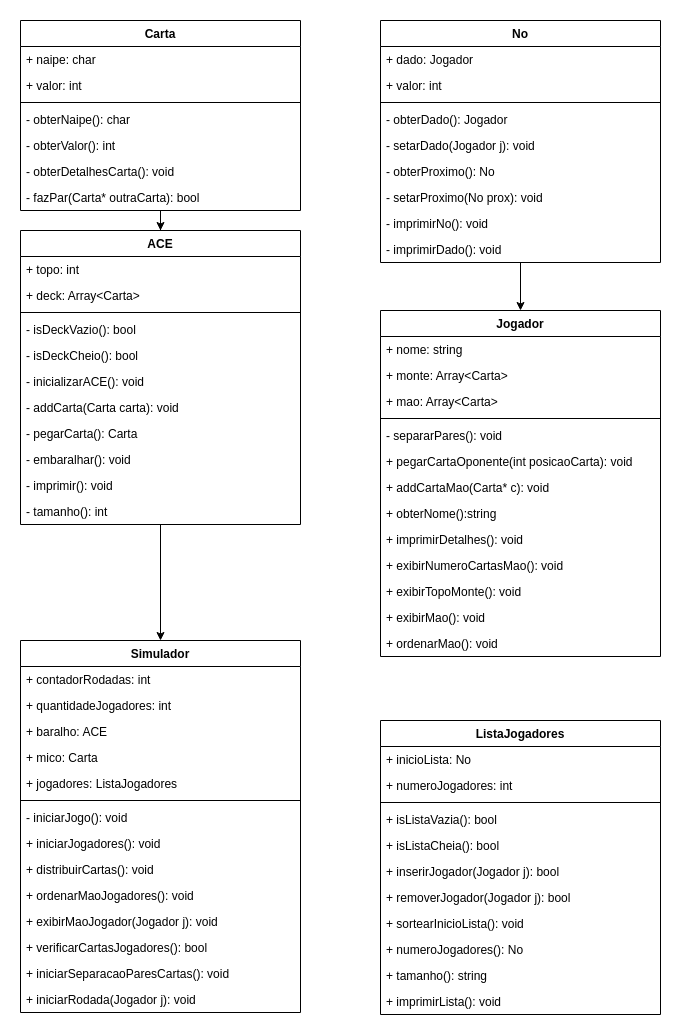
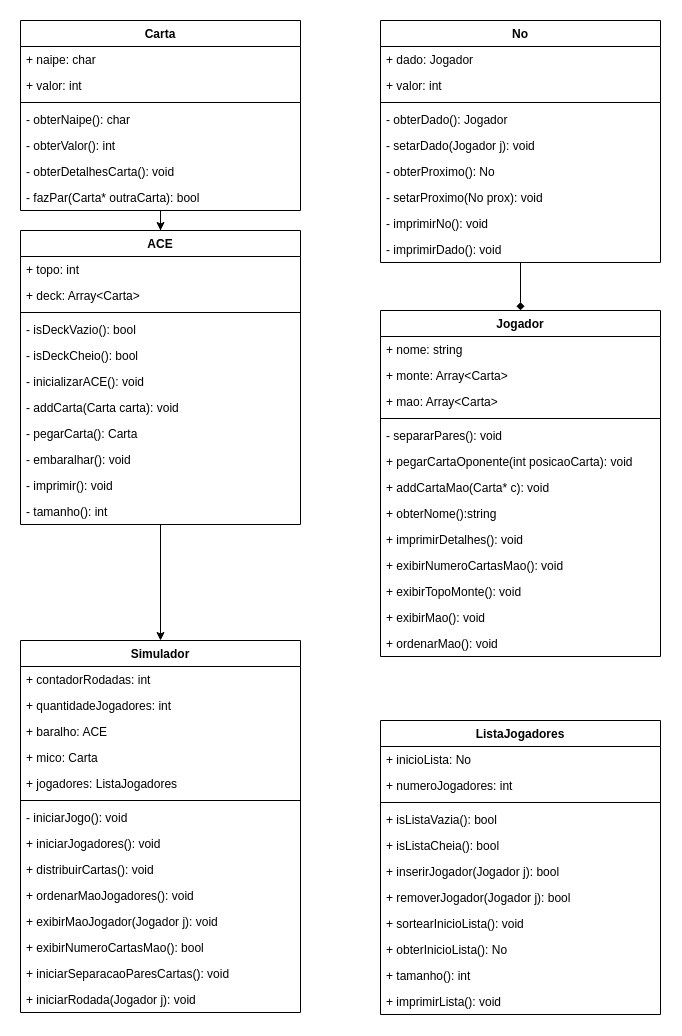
  <mxCell id="0" />
  <mxCell id="1" parent="0" />
  <mxCell id="2" style="edgeStyle=orthogonalEdgeStyle;rounded=0;orthogonalLoop=1;jettySize=auto;html=1;entryX=0.5;entryY=0;entryDx=0;entryDy=0;" edge="1" parent="1" source="3" target="12"><mxGeometry relative="1" as="geometry" /></mxCell>
  <mxCell id="3" value="Carta" style="swimlane;fontStyle=1;align=center;verticalAlign=top;childLayout=stackLayout;horizontal=1;startSize=26;horizontalStack=0;resizeParent=1;resizeParentMax=0;resizeLast=0;collapsible=1;marginBottom=0;" parent="1" vertex="1"><mxGeometry x="20" y="20" width="280" height="190" as="geometry" /></mxCell>
  <mxCell id="4" value="+ naipe: char" style="text;strokeColor=none;fillColor=none;align=left;verticalAlign=top;spacingLeft=4;spacingRight=4;overflow=hidden;rotatable=0;points=[[0,0.5],[1,0.5]];portConstraint=eastwest;" parent="3" vertex="1"><mxGeometry y="26" width="280" height="26" as="geometry" /></mxCell>
  <mxCell id="5" value="+ valor: int" style="text;strokeColor=none;fillColor=none;align=left;verticalAlign=top;spacingLeft=4;spacingRight=4;overflow=hidden;rotatable=0;points=[[0,0.5],[1,0.5]];portConstraint=eastwest;" parent="3" vertex="1"><mxGeometry y="52" width="280" height="26" as="geometry" /></mxCell>
  <mxCell id="6" value="" style="line;strokeWidth=1;fillColor=none;align=left;verticalAlign=middle;spacingTop=-1;spacingLeft=3;spacingRight=3;rotatable=0;labelPosition=right;points=[];portConstraint=eastwest;" parent="3" vertex="1"><mxGeometry y="78" width="280" height="8" as="geometry" /></mxCell>
  <mxCell id="7" value="- obterNaipe(): char" style="text;strokeColor=none;fillColor=none;align=left;verticalAlign=top;spacingLeft=4;spacingRight=4;overflow=hidden;rotatable=0;points=[[0,0.5],[1,0.5]];portConstraint=eastwest;" parent="3" vertex="1"><mxGeometry y="86" width="280" height="26" as="geometry" /></mxCell>
  <mxCell id="8" value="- obterValor(): int&#10;  " style="text;strokeColor=none;fillColor=none;align=left;verticalAlign=top;spacingLeft=4;spacingRight=4;overflow=hidden;rotatable=0;points=[[0,0.5],[1,0.5]];portConstraint=eastwest;" parent="3" vertex="1"><mxGeometry y="112" width="280" height="26" as="geometry" /></mxCell>
  <mxCell id="9" value="- obterDetalhesCarta(): void&#10;  " style="text;strokeColor=none;fillColor=none;align=left;verticalAlign=top;spacingLeft=4;spacingRight=4;overflow=hidden;rotatable=0;points=[[0,0.5],[1,0.5]];portConstraint=eastwest;" parent="3" vertex="1"><mxGeometry y="138" width="280" height="26" as="geometry" /></mxCell>
  <mxCell id="10" value="- fazPar(Carta* outraCarta): bool" style="text;strokeColor=none;fillColor=none;align=left;verticalAlign=top;spacingLeft=4;spacingRight=4;overflow=hidden;rotatable=0;points=[[0,0.5],[1,0.5]];portConstraint=eastwest;" parent="3" vertex="1"><mxGeometry y="164" width="280" height="26" as="geometry" /></mxCell>
  <mxCell id="11" style="edgeStyle=orthogonalEdgeStyle;rounded=0;orthogonalLoop=1;jettySize=auto;html=1;entryX=0.5;entryY=0;entryDx=0;entryDy=0;" edge="1" parent="1" source="12" target="38"><mxGeometry relative="1" as="geometry" /></mxCell>
  <mxCell id="12" value="ACE" style="swimlane;fontStyle=1;align=center;verticalAlign=top;childLayout=stackLayout;horizontal=1;startSize=26;horizontalStack=0;resizeParent=1;resizeParentMax=0;resizeLast=0;collapsible=1;marginBottom=0;" parent="1" vertex="1"><mxGeometry x="20" y="230" width="280" height="294" as="geometry" /></mxCell>
  <mxCell id="13" value="+ topo: int" style="text;strokeColor=none;fillColor=none;align=left;verticalAlign=top;spacingLeft=4;spacingRight=4;overflow=hidden;rotatable=0;points=[[0,0.5],[1,0.5]];portConstraint=eastwest;" parent="12" vertex="1"><mxGeometry y="26" width="280" height="26" as="geometry" /></mxCell>
  <mxCell id="14" value="+ deck: Array&lt;Carta&gt;" style="text;strokeColor=none;fillColor=none;align=left;verticalAlign=top;spacingLeft=4;spacingRight=4;overflow=hidden;rotatable=0;points=[[0,0.5],[1,0.5]];portConstraint=eastwest;" parent="12" vertex="1"><mxGeometry y="52" width="280" height="26" as="geometry" /></mxCell>
  <mxCell id="15" value="" style="line;strokeWidth=1;fillColor=none;align=left;verticalAlign=middle;spacingTop=-1;spacingLeft=3;spacingRight=3;rotatable=0;labelPosition=right;points=[];portConstraint=eastwest;" parent="12" vertex="1"><mxGeometry y="78" width="280" height="8" as="geometry" /></mxCell>
  <mxCell id="16" value="- isDeckVazio(): bool" style="text;strokeColor=none;fillColor=none;align=left;verticalAlign=top;spacingLeft=4;spacingRight=4;overflow=hidden;rotatable=0;points=[[0,0.5],[1,0.5]];portConstraint=eastwest;" parent="12" vertex="1"><mxGeometry y="86" width="280" height="26" as="geometry" /></mxCell>
  <mxCell id="17" value="- isDeckCheio(): bool" style="text;strokeColor=none;fillColor=none;align=left;verticalAlign=top;spacingLeft=4;spacingRight=4;overflow=hidden;rotatable=0;points=[[0,0.5],[1,0.5]];portConstraint=eastwest;" parent="12" vertex="1"><mxGeometry y="112" width="280" height="26" as="geometry" /></mxCell>
  <mxCell id="18" value="- inicializarACE(): void" style="text;strokeColor=none;fillColor=none;align=left;verticalAlign=top;spacingLeft=4;spacingRight=4;overflow=hidden;rotatable=0;points=[[0,0.5],[1,0.5]];portConstraint=eastwest;" parent="12" vertex="1"><mxGeometry y="138" width="280" height="26" as="geometry" /></mxCell>
  <mxCell id="19" value="- addCarta(Carta carta): void" style="text;strokeColor=none;fillColor=none;align=left;verticalAlign=top;spacingLeft=4;spacingRight=4;overflow=hidden;rotatable=0;points=[[0,0.5],[1,0.5]];portConstraint=eastwest;" parent="12" vertex="1"><mxGeometry y="164" width="280" height="26" as="geometry" /></mxCell>
  <mxCell id="20" value="- pegarCarta(): Carta" style="text;strokeColor=none;fillColor=none;align=left;verticalAlign=top;spacingLeft=4;spacingRight=4;overflow=hidden;rotatable=0;points=[[0,0.5],[1,0.5]];portConstraint=eastwest;" parent="12" vertex="1"><mxGeometry y="190" width="280" height="26" as="geometry" /></mxCell>
  <mxCell id="21" value="- embaralhar(): void" style="text;strokeColor=none;fillColor=none;align=left;verticalAlign=top;spacingLeft=4;spacingRight=4;overflow=hidden;rotatable=0;points=[[0,0.5],[1,0.5]];portConstraint=eastwest;" parent="12" vertex="1"><mxGeometry y="216" width="280" height="26" as="geometry" /></mxCell>
  <mxCell id="22" value="- imprimir(): void" style="text;strokeColor=none;fillColor=none;align=left;verticalAlign=top;spacingLeft=4;spacingRight=4;overflow=hidden;rotatable=0;points=[[0,0.5],[1,0.5]];portConstraint=eastwest;" parent="12" vertex="1"><mxGeometry y="242" width="280" height="26" as="geometry" /></mxCell>
  <mxCell id="23" value="- tamanho(): int" style="text;strokeColor=none;fillColor=none;align=left;verticalAlign=top;spacingLeft=4;spacingRight=4;overflow=hidden;rotatable=0;points=[[0,0.5],[1,0.5]];portConstraint=eastwest;" vertex="1" parent="12"><mxGeometry y="268" width="280" height="26" as="geometry" /></mxCell>
  <mxCell id="24" value="Jogador" style="swimlane;fontStyle=1;align=center;verticalAlign=top;childLayout=stackLayout;horizontal=1;startSize=26;horizontalStack=0;resizeParent=1;resizeParentMax=0;resizeLast=0;collapsible=1;marginBottom=0;" parent="1" vertex="1"><mxGeometry x="380" y="310" width="280" height="346" as="geometry" /></mxCell>
  <mxCell id="25" value="+ nome: string" style="text;strokeColor=none;fillColor=none;align=left;verticalAlign=top;spacingLeft=4;spacingRight=4;overflow=hidden;rotatable=0;points=[[0,0.5],[1,0.5]];portConstraint=eastwest;" parent="24" vertex="1"><mxGeometry y="26" width="280" height="26" as="geometry" /></mxCell>
  <mxCell id="26" value="+ monte: Array&lt;Carta&gt;" style="text;strokeColor=none;fillColor=none;align=left;verticalAlign=top;spacingLeft=4;spacingRight=4;overflow=hidden;rotatable=0;points=[[0,0.5],[1,0.5]];portConstraint=eastwest;" parent="24" vertex="1"><mxGeometry y="52" width="280" height="26" as="geometry" /></mxCell>
  <mxCell id="27" value="+ mao: Array&lt;Carta&gt;" style="text;strokeColor=none;fillColor=none;align=left;verticalAlign=top;spacingLeft=4;spacingRight=4;overflow=hidden;rotatable=0;points=[[0,0.5],[1,0.5]];portConstraint=eastwest;" parent="24" vertex="1"><mxGeometry y="78" width="280" height="26" as="geometry" /></mxCell>
  <mxCell id="28" value="" style="line;strokeWidth=1;fillColor=none;align=left;verticalAlign=middle;spacingTop=-1;spacingLeft=3;spacingRight=3;rotatable=0;labelPosition=right;points=[];portConstraint=eastwest;" parent="24" vertex="1"><mxGeometry y="104" width="280" height="8" as="geometry" /></mxCell>
  <mxCell id="29" value="- separarPares(): void" style="text;strokeColor=none;fillColor=none;align=left;verticalAlign=top;spacingLeft=4;spacingRight=4;overflow=hidden;rotatable=0;points=[[0,0.5],[1,0.5]];portConstraint=eastwest;" parent="24" vertex="1"><mxGeometry y="112" width="280" height="26" as="geometry" /></mxCell>
  <mxCell id="30" value="+ pegarCartaOponente(int posicaoCarta): void" style="text;strokeColor=none;fillColor=none;align=left;verticalAlign=top;spacingLeft=4;spacingRight=4;overflow=hidden;rotatable=0;points=[[0,0.5],[1,0.5]];portConstraint=eastwest;" parent="24" vertex="1"><mxGeometry y="138" width="280" height="26" as="geometry" /></mxCell>
  <mxCell id="31" value="+ addCartaMao(Carta* c): void" style="text;strokeColor=none;fillColor=none;align=left;verticalAlign=top;spacingLeft=4;spacingRight=4;overflow=hidden;rotatable=0;points=[[0,0.5],[1,0.5]];portConstraint=eastwest;" vertex="1" parent="24"><mxGeometry y="164" width="280" height="26" as="geometry" /></mxCell>
  <mxCell id="32" value="+ obterNome():string" style="text;strokeColor=none;fillColor=none;align=left;verticalAlign=top;spacingLeft=4;spacingRight=4;overflow=hidden;rotatable=0;points=[[0,0.5],[1,0.5]];portConstraint=eastwest;" parent="24" vertex="1"><mxGeometry y="190" width="280" height="26" as="geometry" /></mxCell>
  <mxCell id="33" value="+ imprimirDetalhes(): void" style="text;strokeColor=none;fillColor=none;align=left;verticalAlign=top;spacingLeft=4;spacingRight=4;overflow=hidden;rotatable=0;points=[[0,0.5],[1,0.5]];portConstraint=eastwest;" parent="24" vertex="1"><mxGeometry y="216" width="280" height="26" as="geometry" /></mxCell>
  <mxCell id="34" value="+ exibirNumeroCartasMao(): void" style="text;strokeColor=none;fillColor=none;align=left;verticalAlign=top;spacingLeft=4;spacingRight=4;overflow=hidden;rotatable=0;points=[[0,0.5],[1,0.5]];portConstraint=eastwest;" vertex="1" parent="24"><mxGeometry y="242" width="280" height="26" as="geometry" /></mxCell>
  <mxCell id="35" value="+ exibirTopoMonte(): void" style="text;strokeColor=none;fillColor=none;align=left;verticalAlign=top;spacingLeft=4;spacingRight=4;overflow=hidden;rotatable=0;points=[[0,0.5],[1,0.5]];portConstraint=eastwest;" vertex="1" parent="24"><mxGeometry y="268" width="280" height="26" as="geometry" /></mxCell>
  <mxCell id="36" value="+ exibirMao(): void" style="text;strokeColor=none;fillColor=none;align=left;verticalAlign=top;spacingLeft=4;spacingRight=4;overflow=hidden;rotatable=0;points=[[0,0.5],[1,0.5]];portConstraint=eastwest;" vertex="1" parent="24"><mxGeometry y="294" width="280" height="26" as="geometry" /></mxCell>
  <mxCell id="37" value="+ ordenarMao(): void" style="text;strokeColor=none;fillColor=none;align=left;verticalAlign=top;spacingLeft=4;spacingRight=4;overflow=hidden;rotatable=0;points=[[0,0.5],[1,0.5]];portConstraint=eastwest;" vertex="1" parent="24"><mxGeometry y="320" width="280" height="26" as="geometry" /></mxCell>
  <mxCell id="38" value="Simulador" style="swimlane;fontStyle=1;align=center;verticalAlign=top;childLayout=stackLayout;horizontal=1;startSize=26;horizontalStack=0;resizeParent=1;resizeParentMax=0;resizeLast=0;collapsible=1;marginBottom=0;" parent="1" vertex="1"><mxGeometry x="20" y="640" width="280" height="372" as="geometry" /></mxCell>
  <mxCell id="39" value="+ contadorRodadas: int" style="text;strokeColor=none;fillColor=none;align=left;verticalAlign=top;spacingLeft=4;spacingRight=4;overflow=hidden;rotatable=0;points=[[0,0.5],[1,0.5]];portConstraint=eastwest;" parent="38" vertex="1"><mxGeometry y="26" width="280" height="26" as="geometry" /></mxCell>
  <mxCell id="40" value="+ quantidadeJogadores: int" style="text;strokeColor=none;fillColor=none;align=left;verticalAlign=top;spacingLeft=4;spacingRight=4;overflow=hidden;rotatable=0;points=[[0,0.5],[1,0.5]];portConstraint=eastwest;" vertex="1" parent="38"><mxGeometry y="52" width="280" height="26" as="geometry" /></mxCell>
  <mxCell id="41" value="+ baralho: ACE" style="text;strokeColor=none;fillColor=none;align=left;verticalAlign=top;spacingLeft=4;spacingRight=4;overflow=hidden;rotatable=0;points=[[0,0.5],[1,0.5]];portConstraint=eastwest;" parent="38" vertex="1"><mxGeometry y="78" width="280" height="26" as="geometry" /></mxCell>
  <mxCell id="42" value="+ mico: Carta" style="text;strokeColor=none;fillColor=none;align=left;verticalAlign=top;spacingLeft=4;spacingRight=4;overflow=hidden;rotatable=0;points=[[0,0.5],[1,0.5]];portConstraint=eastwest;" parent="38" vertex="1"><mxGeometry y="104" width="280" height="26" as="geometry" /></mxCell>
  <mxCell id="43" value="+ jogadores: ListaJogadores" style="text;strokeColor=none;fillColor=none;align=left;verticalAlign=top;spacingLeft=4;spacingRight=4;overflow=hidden;rotatable=0;points=[[0,0.5],[1,0.5]];portConstraint=eastwest;" vertex="1" parent="38"><mxGeometry y="130" width="280" height="26" as="geometry" /></mxCell>
  <mxCell id="44" value="" style="line;strokeWidth=1;fillColor=none;align=left;verticalAlign=middle;spacingTop=-1;spacingLeft=3;spacingRight=3;rotatable=0;labelPosition=right;points=[];portConstraint=eastwest;" parent="38" vertex="1"><mxGeometry y="156" width="280" height="8" as="geometry" /></mxCell>
  <mxCell id="45" value="- iniciarJogo(): void" style="text;strokeColor=none;fillColor=none;align=left;verticalAlign=top;spacingLeft=4;spacingRight=4;overflow=hidden;rotatable=0;points=[[0,0.5],[1,0.5]];portConstraint=eastwest;" vertex="1" parent="38"><mxGeometry y="164" width="280" height="26" as="geometry" /></mxCell>
  <mxCell id="46" value="+ iniciarJogadores(): void" style="text;strokeColor=none;fillColor=none;align=left;verticalAlign=top;spacingLeft=4;spacingRight=4;overflow=hidden;rotatable=0;points=[[0,0.5],[1,0.5]];portConstraint=eastwest;" vertex="1" parent="38"><mxGeometry y="190" width="280" height="26" as="geometry" /></mxCell>
  <mxCell id="47" value="+ distribuirCartas(): void" style="text;strokeColor=none;fillColor=none;align=left;verticalAlign=top;spacingLeft=4;spacingRight=4;overflow=hidden;rotatable=0;points=[[0,0.5],[1,0.5]];portConstraint=eastwest;" parent="38" vertex="1"><mxGeometry y="216" width="280" height="26" as="geometry" /></mxCell>
  <mxCell id="48" value="+ ordenarMaoJogadores(): void" style="text;strokeColor=none;fillColor=none;align=left;verticalAlign=top;spacingLeft=4;spacingRight=4;overflow=hidden;rotatable=0;points=[[0,0.5],[1,0.5]];portConstraint=eastwest;" vertex="1" parent="38"><mxGeometry y="242" width="280" height="26" as="geometry" /></mxCell>
  <mxCell id="49" value="+ exibirMaoJogador(Jogador j): void" style="text;strokeColor=none;fillColor=none;align=left;verticalAlign=top;spacingLeft=4;spacingRight=4;overflow=hidden;rotatable=0;points=[[0,0.5],[1,0.5]];portConstraint=eastwest;" parent="38" vertex="1"><mxGeometry y="268" width="280" height="26" as="geometry" /></mxCell>
- <mxCell id="50" value="+ verificarCartasJogadores(): bool" style="text;strokeColor=none;fillColor=none;align=left;verticalAlign=top;spacingLeft=4;spacingRight=4;overflow=hidden;rotatable=0;points=[[0,0.5],[1,0.5]];portConstraint=eastwest;" parent="38" vertex="1"><mxGeometry y="294" width="280" height="26" as="geometry" /></mxCell>
+ <mxCell id="50" value="+ exibirNumeroCartasMao(): bool" style="text;strokeColor=none;fillColor=none;align=left;verticalAlign=top;spacingLeft=4;spacingRight=4;overflow=hidden;rotatable=0;points=[[0,0.5],[1,0.5]];portConstraint=eastwest;" parent="38" vertex="1"><mxGeometry y="294" width="280" height="26" as="geometry" /></mxCell>
  <mxCell id="51" value="+ iniciarSeparacaoParesCartas(): void" style="text;strokeColor=none;fillColor=none;align=left;verticalAlign=top;spacingLeft=4;spacingRight=4;overflow=hidden;rotatable=0;points=[[0,0.5],[1,0.5]];portConstraint=eastwest;" parent="38" vertex="1"><mxGeometry y="320" width="280" height="26" as="geometry" /></mxCell>
  <mxCell id="52" value="+ iniciarRodada(Jogador j): void" style="text;strokeColor=none;fillColor=none;align=left;verticalAlign=top;spacingLeft=4;spacingRight=4;overflow=hidden;rotatable=0;points=[[0,0.5],[1,0.5]];portConstraint=eastwest;" parent="38" vertex="1"><mxGeometry y="346" width="280" height="26" as="geometry" /></mxCell>
  <mxCell id="53" value="ListaJogadores" style="swimlane;fontStyle=1;align=center;verticalAlign=top;childLayout=stackLayout;horizontal=1;startSize=26;horizontalStack=0;resizeParent=1;resizeParentMax=0;resizeLast=0;collapsible=1;marginBottom=0;" parent="1" vertex="1"><mxGeometry x="380" y="720" width="280" height="294" as="geometry" /></mxCell>
  <mxCell id="54" value="+ inicioLista: No" style="text;strokeColor=none;fillColor=none;align=left;verticalAlign=top;spacingLeft=4;spacingRight=4;overflow=hidden;rotatable=0;points=[[0,0.5],[1,0.5]];portConstraint=eastwest;" parent="53" vertex="1"><mxGeometry y="26" width="280" height="26" as="geometry" /></mxCell>
  <mxCell id="55" value="+ numeroJogadores: int" style="text;strokeColor=none;fillColor=none;align=left;verticalAlign=top;spacingLeft=4;spacingRight=4;overflow=hidden;rotatable=0;points=[[0,0.5],[1,0.5]];portConstraint=eastwest;" parent="53" vertex="1"><mxGeometry y="52" width="280" height="26" as="geometry" /></mxCell>
  <mxCell id="56" value="" style="line;strokeWidth=1;fillColor=none;align=left;verticalAlign=middle;spacingTop=-1;spacingLeft=3;spacingRight=3;rotatable=0;labelPosition=right;points=[];portConstraint=eastwest;" parent="53" vertex="1"><mxGeometry y="78" width="280" height="8" as="geometry" /></mxCell>
  <mxCell id="57" value="+ isListaVazia(): bool" style="text;strokeColor=none;fillColor=none;align=left;verticalAlign=top;spacingLeft=4;spacingRight=4;overflow=hidden;rotatable=0;points=[[0,0.5],[1,0.5]];portConstraint=eastwest;" parent="53" vertex="1"><mxGeometry y="86" width="280" height="26" as="geometry" /></mxCell>
  <mxCell id="58" value="+ isListaCheia(): bool" style="text;strokeColor=none;fillColor=none;align=left;verticalAlign=top;spacingLeft=4;spacingRight=4;overflow=hidden;rotatable=0;points=[[0,0.5],[1,0.5]];portConstraint=eastwest;" parent="53" vertex="1"><mxGeometry y="112" width="280" height="26" as="geometry" /></mxCell>
  <mxCell id="59" value="+ inserirJogador(Jogador j): bool" style="text;strokeColor=none;fillColor=none;align=left;verticalAlign=top;spacingLeft=4;spacingRight=4;overflow=hidden;rotatable=0;points=[[0,0.5],[1,0.5]];portConstraint=eastwest;" parent="53" vertex="1"><mxGeometry y="138" width="280" height="26" as="geometry" /></mxCell>
  <mxCell id="60" value="+ removerJogador(Jogador j): bool" style="text;strokeColor=none;fillColor=none;align=left;verticalAlign=top;spacingLeft=4;spacingRight=4;overflow=hidden;rotatable=0;points=[[0,0.5],[1,0.5]];portConstraint=eastwest;" vertex="1" parent="53"><mxGeometry y="164" width="280" height="26" as="geometry" /></mxCell>
  <mxCell id="61" value="+ sortearInicioLista(): void" style="text;strokeColor=none;fillColor=none;align=left;verticalAlign=top;spacingLeft=4;spacingRight=4;overflow=hidden;rotatable=0;points=[[0,0.5],[1,0.5]];portConstraint=eastwest;" vertex="1" parent="53"><mxGeometry y="190" width="280" height="26" as="geometry" /></mxCell>
- <mxCell id="62" value="+ numeroJogadores(): No" style="text;strokeColor=none;fillColor=none;align=left;verticalAlign=top;spacingLeft=4;spacingRight=4;overflow=hidden;rotatable=0;points=[[0,0.5],[1,0.5]];portConstraint=eastwest;" vertex="1" parent="53"><mxGeometry y="216" width="280" height="26" as="geometry" /></mxCell>
- <mxCell id="63" value="+ tamanho(): string" style="text;strokeColor=none;fillColor=none;align=left;verticalAlign=top;spacingLeft=4;spacingRight=4;overflow=hidden;rotatable=0;points=[[0,0.5],[1,0.5]];portConstraint=eastwest;" vertex="1" parent="53"><mxGeometry y="242" width="280" height="26" as="geometry" /></mxCell>
+ <mxCell id="62" value="+ obterInicioLista(): No" style="text;strokeColor=none;fillColor=none;align=left;verticalAlign=top;spacingLeft=4;spacingRight=4;overflow=hidden;rotatable=0;points=[[0,0.5],[1,0.5]];portConstraint=eastwest;" vertex="1" parent="53"><mxGeometry y="216" width="280" height="26" as="geometry" /></mxCell>
+ <mxCell id="63" value="+ tamanho(): int" style="text;strokeColor=none;fillColor=none;align=left;verticalAlign=top;spacingLeft=4;spacingRight=4;overflow=hidden;rotatable=0;points=[[0,0.5],[1,0.5]];portConstraint=eastwest;" vertex="1" parent="53"><mxGeometry y="242" width="280" height="26" as="geometry" /></mxCell>
  <mxCell id="64" value="+ imprimirLista(): void" style="text;strokeColor=none;fillColor=none;align=left;verticalAlign=top;spacingLeft=4;spacingRight=4;overflow=hidden;rotatable=0;points=[[0,0.5],[1,0.5]];portConstraint=eastwest;" vertex="1" parent="53"><mxGeometry y="268" width="280" height="26" as="geometry" /></mxCell>
- <mxCell id="65" style="edgeStyle=orthogonalEdgeStyle;rounded=0;orthogonalLoop=1;jettySize=auto;html=1;entryX=0.5;entryY=0;entryDx=0;entryDy=0;" edge="1" parent="1" source="66" target="24"><mxGeometry relative="1" as="geometry" /></mxCell>
+ <mxCell id="65" style="edgeStyle=orthogonalEdgeStyle;rounded=0;orthogonalLoop=1;jettySize=auto;html=1;entryX=0.5;entryY=0;entryDx=0;entryDy=0;endArrow=diamond;" edge="1" parent="1" source="66" target="24"><mxGeometry relative="1" as="geometry" /></mxCell>
  <mxCell id="66" value="No" style="swimlane;fontStyle=1;align=center;verticalAlign=top;childLayout=stackLayout;horizontal=1;startSize=26;horizontalStack=0;resizeParent=1;resizeParentMax=0;resizeLast=0;collapsible=1;marginBottom=0;" vertex="1" parent="1"><mxGeometry x="380" y="20" width="280" height="242" as="geometry" /></mxCell>
  <mxCell id="67" value="+ dado: Jogador" style="text;strokeColor=none;fillColor=none;align=left;verticalAlign=top;spacingLeft=4;spacingRight=4;overflow=hidden;rotatable=0;points=[[0,0.5],[1,0.5]];portConstraint=eastwest;" vertex="1" parent="66"><mxGeometry y="26" width="280" height="26" as="geometry" /></mxCell>
  <mxCell id="68" value="+ valor: int" style="text;strokeColor=none;fillColor=none;align=left;verticalAlign=top;spacingLeft=4;spacingRight=4;overflow=hidden;rotatable=0;points=[[0,0.5],[1,0.5]];portConstraint=eastwest;" vertex="1" parent="66"><mxGeometry y="52" width="280" height="26" as="geometry" /></mxCell>
  <mxCell id="69" value="" style="line;strokeWidth=1;fillColor=none;align=left;verticalAlign=middle;spacingTop=-1;spacingLeft=3;spacingRight=3;rotatable=0;labelPosition=right;points=[];portConstraint=eastwest;" vertex="1" parent="66"><mxGeometry y="78" width="280" height="8" as="geometry" /></mxCell>
  <mxCell id="70" value="- obterDado(): Jogador" style="text;strokeColor=none;fillColor=none;align=left;verticalAlign=top;spacingLeft=4;spacingRight=4;overflow=hidden;rotatable=0;points=[[0,0.5],[1,0.5]];portConstraint=eastwest;" vertex="1" parent="66"><mxGeometry y="86" width="280" height="26" as="geometry" /></mxCell>
  <mxCell id="71" value="- setarDado(Jogador j): void&#10; " style="text;strokeColor=none;fillColor=none;align=left;verticalAlign=top;spacingLeft=4;spacingRight=4;overflow=hidden;rotatable=0;points=[[0,0.5],[1,0.5]];portConstraint=eastwest;" vertex="1" parent="66"><mxGeometry y="112" width="280" height="26" as="geometry" /></mxCell>
  <mxCell id="72" value="- obterProximo(): No&#10; " style="text;strokeColor=none;fillColor=none;align=left;verticalAlign=top;spacingLeft=4;spacingRight=4;overflow=hidden;rotatable=0;points=[[0,0.5],[1,0.5]];portConstraint=eastwest;" vertex="1" parent="66"><mxGeometry y="138" width="280" height="26" as="geometry" /></mxCell>
  <mxCell id="73" value="- setarProximo(No prox): void" style="text;strokeColor=none;fillColor=none;align=left;verticalAlign=top;spacingLeft=4;spacingRight=4;overflow=hidden;rotatable=0;points=[[0,0.5],[1,0.5]];portConstraint=eastwest;" vertex="1" parent="66"><mxGeometry y="164" width="280" height="26" as="geometry" /></mxCell>
  <mxCell id="74" value="- imprimirNo(): void" style="text;strokeColor=none;fillColor=none;align=left;verticalAlign=top;spacingLeft=4;spacingRight=4;overflow=hidden;rotatable=0;points=[[0,0.5],[1,0.5]];portConstraint=eastwest;" vertex="1" parent="66"><mxGeometry y="190" width="280" height="26" as="geometry" /></mxCell>
  <mxCell id="75" value="- imprimirDado(): void" style="text;strokeColor=none;fillColor=none;align=left;verticalAlign=top;spacingLeft=4;spacingRight=4;overflow=hidden;rotatable=0;points=[[0,0.5],[1,0.5]];portConstraint=eastwest;" vertex="1" parent="66"><mxGeometry y="216" width="280" height="26" as="geometry" /></mxCell>
